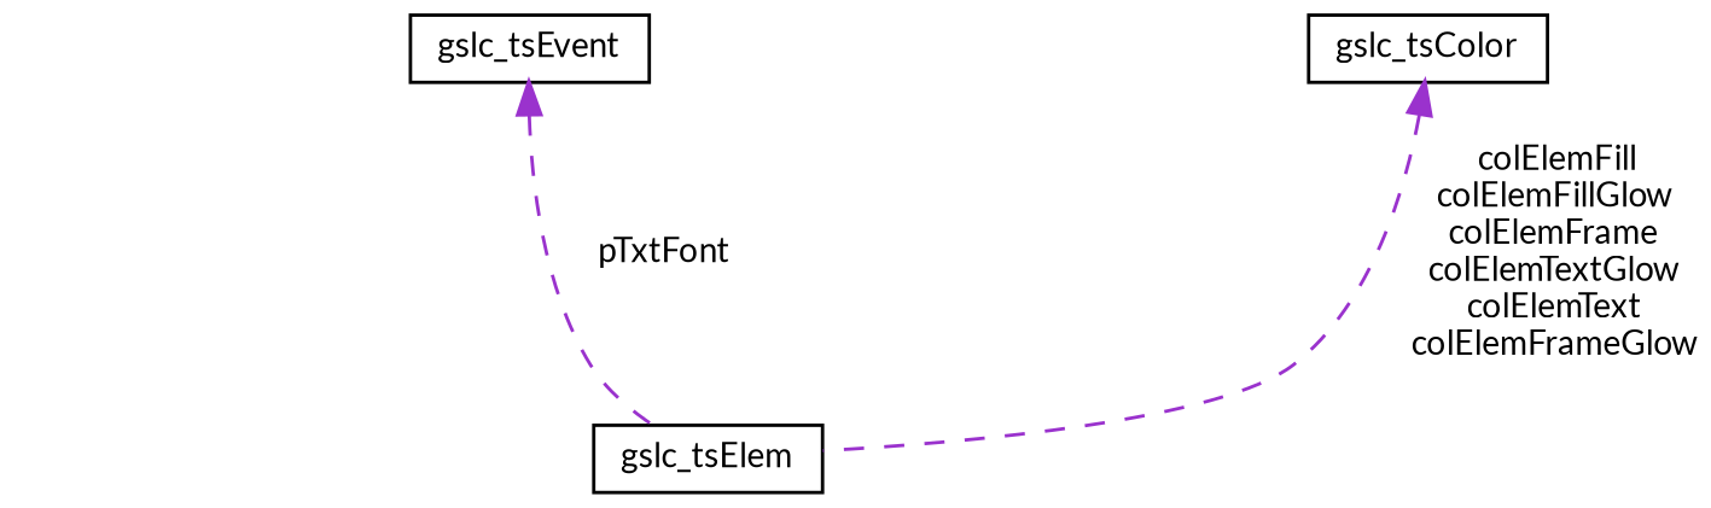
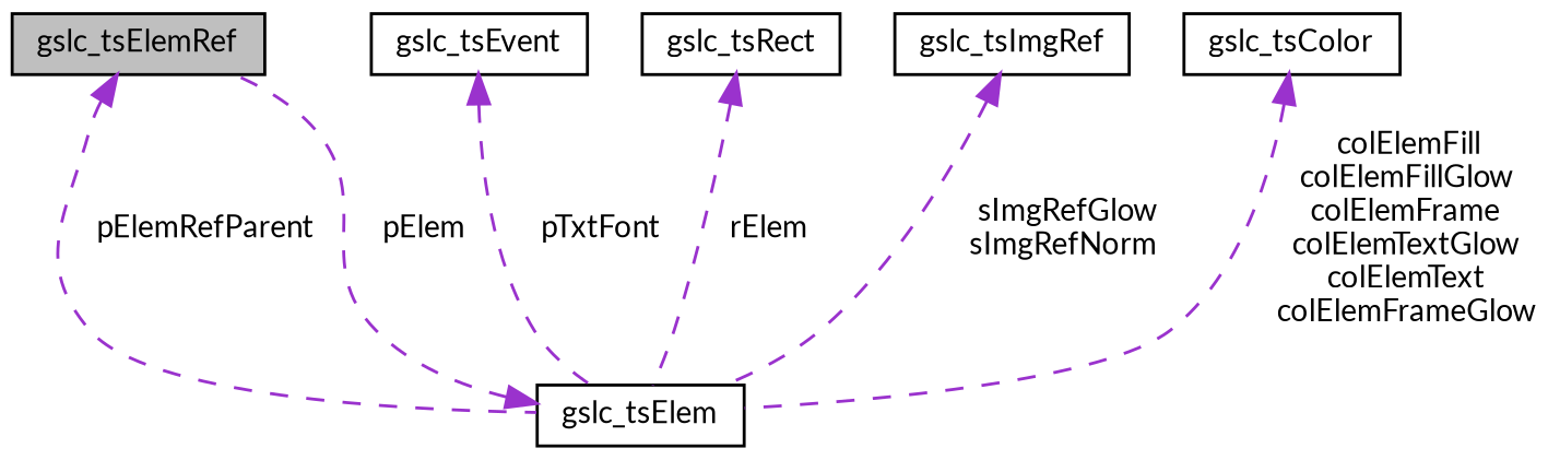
  digraph {
    fontname=Lato
    node [color=black fillcolor=white fontname=Lato fontsize=10 shape=record style=filled]
    edge [color=darkorchid3 dir=back fontname=Lato fontsize=10 labelfontname=Helvetica labelfontsize=10 style=dashed]
+   n1 [fillcolor=grey75 fontcolor=black height=0.2 label=gslc_tsElemRef width=0.4]
    n2 [height=0.2 label=gslc_tsElem width=0.4]
    n3 [height=0.2 label=gslc_tsEvent width=0.4]
+   n4 [height=0.2 label=gslc_tsRect width=0.4]
+   n5 [height=0.2 label=gslc_tsImgRef width=0.4]
    n6 [height=0.2 label=gslc_tsColor width=0.4]
+   n1 -> n2 [label=" pElemRefParent"]
+   n2 -> n1 [label=" pElem"]
    n3 -> n2 [label=" pTxtFont"]
+   n4 -> n2 [label=" rElem"]
+   n5 -> n2 [label=" sImgRefGlow\nsImgRefNorm"]
    n6 -> n2 [label=" colElemFill\ncolElemFillGlow\ncolElemFrame\ncolElemTextGlow\ncolElemText\ncolElemFrameGlow"]
  }
